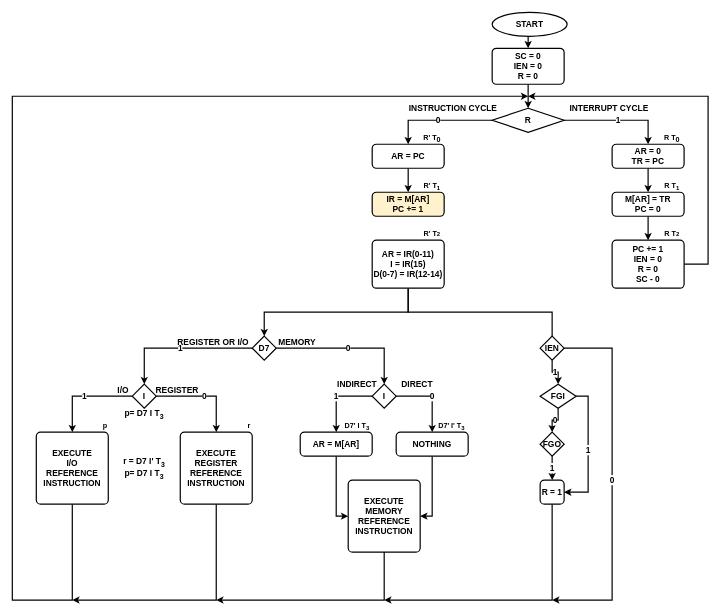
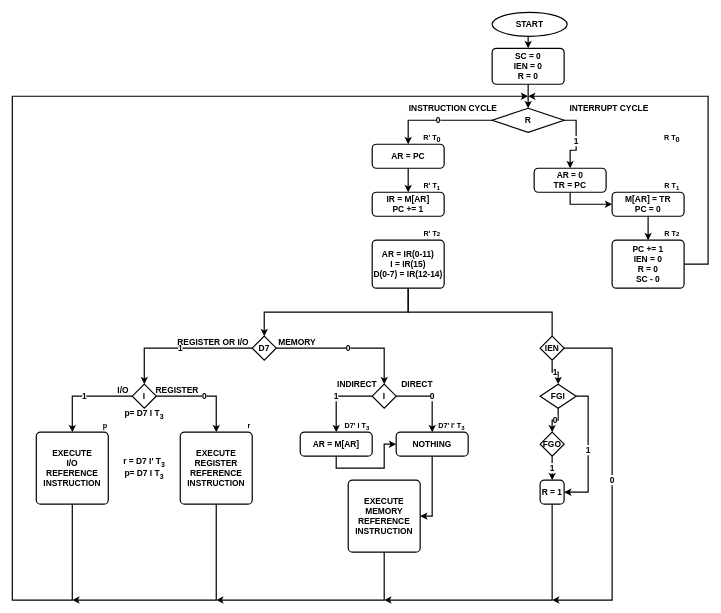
  <mxCell id="0" />
  <mxCell id="1" parent="0" />
  <mxCell id="2" style="edgeStyle=orthogonalEdgeStyle;rounded=0;orthogonalLoop=1;jettySize=auto;html=1;exitX=0.5;exitY=1;exitDx=0;exitDy=0;entryX=0.5;entryY=0;entryDx=0;entryDy=0;fontSize=12;strokeWidth=2;" parent="1" source="3" target="8" edge="1"><mxGeometry relative="1" as="geometry" /></mxCell>
  <mxCell id="3" value="&lt;b&gt;&lt;font style=&quot;font-size: 14px&quot;&gt;START&lt;/font&gt;&lt;/b&gt;" style="ellipse;whiteSpace=wrap;html=1;strokeWidth=2;" parent="1" vertex="1"><mxGeometry x="820" y="20" width="125" height="40" as="geometry" /></mxCell>
  <mxCell id="4" value="1" style="edgeStyle=orthogonalEdgeStyle;rounded=0;orthogonalLoop=1;jettySize=auto;html=1;exitX=1;exitY=0.5;exitDx=0;exitDy=0;exitPerimeter=0;fontSize=14;fontStyle=1;strokeWidth=2;" parent="1" source="6" target="10" edge="1"><mxGeometry relative="1" as="geometry" /></mxCell>
  <mxCell id="5" value="0" style="edgeStyle=orthogonalEdgeStyle;rounded=0;orthogonalLoop=1;jettySize=auto;html=1;exitX=0;exitY=0.5;exitDx=0;exitDy=0;exitPerimeter=0;fontSize=14;fontStyle=1;strokeWidth=2;" parent="1" source="6" target="20" edge="1"><mxGeometry relative="1" as="geometry" /></mxCell>
  <mxCell id="6" value="&lt;b&gt;&lt;font style=&quot;font-size: 14px&quot;&gt;R&lt;/font&gt;&lt;/b&gt;" style="strokeWidth=2;html=1;shape=mxgraph.flowchart.decision;whiteSpace=wrap;" parent="1" vertex="1"><mxGeometry x="820" y="180" width="120" height="40" as="geometry" /></mxCell>
  <mxCell id="7" style="edgeStyle=orthogonalEdgeStyle;rounded=0;orthogonalLoop=1;jettySize=auto;html=1;exitX=0.5;exitY=1;exitDx=0;exitDy=0;entryX=0.5;entryY=0;entryDx=0;entryDy=0;entryPerimeter=0;fontSize=12;strokeWidth=2;" parent="1" source="8" target="6" edge="1"><mxGeometry relative="1" as="geometry" /></mxCell>
  <mxCell id="8" value="&lt;font style=&quot;font-size: 14px&quot;&gt;&lt;b&gt;SC = 0&lt;br&gt;IEN = 0&lt;br&gt;R = 0&lt;/b&gt;&lt;/font&gt;" style="rounded=1;whiteSpace=wrap;html=1;absoluteArcSize=1;arcSize=14;strokeWidth=2;" parent="1" vertex="1"><mxGeometry x="820" y="80" width="120" height="60" as="geometry" /></mxCell>
  <mxCell id="9" style="edgeStyle=orthogonalEdgeStyle;rounded=0;orthogonalLoop=1;jettySize=auto;html=1;exitX=0.5;exitY=1;exitDx=0;exitDy=0;fontSize=12;strokeWidth=2;" parent="1" source="10" target="14" edge="1"><mxGeometry relative="1" as="geometry" /></mxCell>
- <mxCell id="10" value="&lt;font style=&quot;font-size: 14px&quot;&gt;&lt;b&gt;AR = 0&lt;br&gt;TR = PC&lt;/b&gt;&lt;/font&gt;" style="rounded=1;whiteSpace=wrap;html=1;absoluteArcSize=1;arcSize=14;strokeWidth=2;" parent="1" vertex="1"><mxGeometry x="1020" y="240" width="120" height="40" as="geometry" /></mxCell>
+ <mxCell id="10" value="&lt;font style=&quot;font-size: 14px&quot;&gt;&lt;b&gt;AR = 0&lt;br&gt;TR = PC&lt;/b&gt;&lt;/font&gt;" style="rounded=1;whiteSpace=wrap;html=1;absoluteArcSize=1;arcSize=14;strokeWidth=2;" parent="1" vertex="1"><mxGeometry x="890" y="280" width="120" height="40" as="geometry" /></mxCell>
  <mxCell id="11" value="INTERRUPT CYCLE" style="text;html=1;strokeColor=none;fillColor=none;align=center;verticalAlign=middle;whiteSpace=wrap;rounded=0;fontSize=14;fontStyle=1" parent="1" vertex="1"><mxGeometry x="930" y="170" width="170" height="20" as="geometry" /></mxCell>
  <mxCell id="12" value="&lt;span style=&quot;font-size: 12px&quot;&gt;R T&lt;sub style=&quot;font-size: 12px&quot;&gt;0&lt;/sub&gt;&lt;/span&gt;" style="text;html=1;strokeColor=none;fillColor=none;align=center;verticalAlign=middle;whiteSpace=wrap;rounded=0;fontSize=12;fontStyle=1" parent="1" vertex="1"><mxGeometry x="1100" y="220" width="40" height="20" as="geometry" /></mxCell>
  <mxCell id="13" style="edgeStyle=orthogonalEdgeStyle;rounded=0;orthogonalLoop=1;jettySize=auto;html=1;exitX=0.5;exitY=1;exitDx=0;exitDy=0;fontSize=12;strokeWidth=2;" parent="1" source="14" target="17" edge="1"><mxGeometry relative="1" as="geometry" /></mxCell>
  <mxCell id="14" value="&lt;b style=&quot;font-size: 14px&quot;&gt;&lt;span style=&quot;font-size: 14px&quot;&gt;M[AR] = TR&lt;/span&gt;&lt;font style=&quot;font-size: 14px&quot;&gt;&lt;br&gt;&lt;/font&gt;&lt;/b&gt;&lt;b style=&quot;font-size: 14px&quot;&gt;&lt;font style=&quot;font-size: 14px&quot;&gt;PC = 0&lt;/font&gt;&lt;/b&gt;" style="rounded=1;whiteSpace=wrap;html=1;absoluteArcSize=1;arcSize=14;strokeWidth=2;" parent="1" vertex="1"><mxGeometry x="1020" y="320" width="120" height="40" as="geometry" /></mxCell>
  <mxCell id="15" value="&lt;span style=&quot;font-size: 12px&quot;&gt;R T&lt;sub&gt;1&lt;/sub&gt;&lt;/span&gt;" style="text;html=1;strokeColor=none;fillColor=none;align=center;verticalAlign=middle;whiteSpace=wrap;rounded=0;fontSize=12;fontStyle=1" parent="1" vertex="1"><mxGeometry x="1100" y="300" width="40" height="20" as="geometry" /></mxCell>
  <mxCell id="16" style="edgeStyle=orthogonalEdgeStyle;rounded=0;orthogonalLoop=1;jettySize=auto;html=1;exitX=1;exitY=0.5;exitDx=0;exitDy=0;fontSize=14;strokeWidth=2;" parent="1" source="17" edge="1"><mxGeometry relative="1" as="geometry"><mxPoint x="880" y="160" as="targetPoint" /><Array as="points"><mxPoint x="1180" y="440" /><mxPoint x="1180" y="160" /></Array></mxGeometry></mxCell>
  <mxCell id="17" value="&lt;font style=&quot;font-size: 14px&quot;&gt;&lt;b&gt;PC += 1&lt;br&gt;IEN = 0&lt;br&gt;R = 0&lt;br&gt;SC - 0&lt;/b&gt;&lt;/font&gt;" style="rounded=1;whiteSpace=wrap;html=1;absoluteArcSize=1;arcSize=14;strokeWidth=2;" parent="1" vertex="1"><mxGeometry x="1020" y="400" width="120" height="80" as="geometry" /></mxCell>
  <mxCell id="18" value="&lt;span style=&quot;font-size: 12px&quot;&gt;R T&lt;/span&gt;&lt;span style=&quot;font-size: 10px&quot;&gt;2&lt;/span&gt;" style="text;html=1;strokeColor=none;fillColor=none;align=center;verticalAlign=middle;whiteSpace=wrap;rounded=0;fontSize=12;fontStyle=1" parent="1" vertex="1"><mxGeometry x="1100" y="380" width="40" height="20" as="geometry" /></mxCell>
  <mxCell id="19" style="edgeStyle=orthogonalEdgeStyle;rounded=0;orthogonalLoop=1;jettySize=auto;html=1;exitX=0.5;exitY=1;exitDx=0;exitDy=0;entryX=0.5;entryY=0;entryDx=0;entryDy=0;fontSize=14;strokeWidth=2;" parent="1" source="20" target="23" edge="1"><mxGeometry relative="1" as="geometry" /></mxCell>
  <mxCell id="20" value="&lt;span style=&quot;font-size: 14px&quot;&gt;&lt;b&gt;AR = PC&lt;/b&gt;&lt;/span&gt;" style="rounded=1;whiteSpace=wrap;html=1;absoluteArcSize=1;arcSize=14;strokeWidth=2;" parent="1" vertex="1"><mxGeometry x="620" y="240" width="120" height="40" as="geometry" /></mxCell>
  <mxCell id="21" value="INSTRUCTION CYCLE" style="text;html=1;strokeColor=none;fillColor=none;align=center;verticalAlign=middle;whiteSpace=wrap;rounded=0;fontSize=14;fontStyle=1" parent="1" vertex="1"><mxGeometry x="670" y="170" width="170" height="20" as="geometry" /></mxCell>
  <mxCell id="22" value="&lt;span style=&quot;font-size: 12px&quot;&gt;R' T&lt;sub style=&quot;font-size: 12px&quot;&gt;0&lt;/sub&gt;&lt;/span&gt;" style="text;html=1;strokeColor=none;fillColor=none;align=center;verticalAlign=middle;whiteSpace=wrap;rounded=0;fontSize=12;fontStyle=1" parent="1" vertex="1"><mxGeometry x="700" y="220" width="40" height="20" as="geometry" /></mxCell>
- <mxCell id="23" value="&lt;b style=&quot;font-size: 14px&quot;&gt;&lt;span style=&quot;font-size: 14px&quot;&gt;IR = M[AR]&lt;/span&gt;&lt;font style=&quot;font-size: 14px&quot;&gt;&lt;br&gt;&lt;/font&gt;&lt;/b&gt;&lt;b style=&quot;font-size: 14px&quot;&gt;&lt;font style=&quot;font-size: 14px&quot;&gt;PC += 1&lt;/font&gt;&lt;/b&gt;" style="rounded=1;whiteSpace=wrap;html=1;absoluteArcSize=1;arcSize=14;strokeWidth=2;fillColor=#fff2cc;" parent="1" vertex="1"><mxGeometry x="620" y="320" width="120" height="40" as="geometry" /></mxCell>
+ <mxCell id="23" value="&lt;b style=&quot;font-size: 14px&quot;&gt;&lt;span style=&quot;font-size: 14px&quot;&gt;IR = M[AR]&lt;/span&gt;&lt;font style=&quot;font-size: 14px&quot;&gt;&lt;br&gt;&lt;/font&gt;&lt;/b&gt;&lt;b style=&quot;font-size: 14px&quot;&gt;&lt;font style=&quot;font-size: 14px&quot;&gt;PC += 1&lt;/font&gt;&lt;/b&gt;" style="rounded=1;whiteSpace=wrap;html=1;absoluteArcSize=1;arcSize=14;strokeWidth=2;" parent="1" vertex="1"><mxGeometry x="620" y="320" width="120" height="40" as="geometry" /></mxCell>
  <mxCell id="24" value="&lt;span style=&quot;font-size: 12px&quot;&gt;R' T&lt;sub&gt;1&lt;/sub&gt;&lt;/span&gt;" style="text;html=1;strokeColor=none;fillColor=none;align=center;verticalAlign=middle;whiteSpace=wrap;rounded=0;fontSize=12;fontStyle=1" parent="1" vertex="1"><mxGeometry x="700" y="300" width="40" height="20" as="geometry" /></mxCell>
  <mxCell id="25" style="edgeStyle=orthogonalEdgeStyle;rounded=0;orthogonalLoop=1;jettySize=auto;html=1;exitX=0.5;exitY=1;exitDx=0;exitDy=0;entryX=0.5;entryY=0;entryDx=0;entryDy=0;entryPerimeter=0;fontSize=14;strokeWidth=2;" parent="1" source="27" target="31" edge="1"><mxGeometry relative="1" as="geometry" /></mxCell>
  <mxCell id="26" style="edgeStyle=orthogonalEdgeStyle;rounded=0;orthogonalLoop=1;jettySize=auto;html=1;exitX=0.5;exitY=1;exitDx=0;exitDy=0;entryX=0.5;entryY=0;entryDx=0;entryDy=0;entryPerimeter=0;fontSize=14;strokeWidth=2;endArrow=none;" parent="1" source="27" target="34" edge="1"><mxGeometry relative="1" as="geometry" /></mxCell>
  <mxCell id="27" value="&lt;font style=&quot;font-size: 14px&quot;&gt;&lt;b&gt;AR = IR(0-11)&lt;br&gt;I = IR(15)&lt;br&gt;D(0-7) = IR(12-14)&lt;/b&gt;&lt;/font&gt;" style="rounded=1;whiteSpace=wrap;html=1;absoluteArcSize=1;arcSize=14;strokeWidth=2;" parent="1" vertex="1"><mxGeometry x="620" y="400" width="120" height="80" as="geometry" /></mxCell>
  <mxCell id="28" value="&lt;span style=&quot;font-size: 12px&quot;&gt;R' T&lt;/span&gt;&lt;span style=&quot;font-size: 10px&quot;&gt;2&lt;/span&gt;" style="text;html=1;strokeColor=none;fillColor=none;align=center;verticalAlign=middle;whiteSpace=wrap;rounded=0;fontSize=12;fontStyle=1" parent="1" vertex="1"><mxGeometry x="700" y="380" width="40" height="20" as="geometry" /></mxCell>
  <mxCell id="29" value="0" style="edgeStyle=orthogonalEdgeStyle;rounded=0;orthogonalLoop=1;jettySize=auto;html=1;exitX=1;exitY=0.5;exitDx=0;exitDy=0;exitPerimeter=0;fontSize=14;fontStyle=1;strokeWidth=2;" parent="1" source="31" target="44" edge="1"><mxGeometry relative="1" as="geometry" /></mxCell>
  <mxCell id="30" value="1" style="edgeStyle=orthogonalEdgeStyle;rounded=0;orthogonalLoop=1;jettySize=auto;html=1;exitX=0;exitY=0.5;exitDx=0;exitDy=0;exitPerimeter=0;fontSize=14;fontStyle=1;strokeWidth=2;" parent="1" source="31" target="58" edge="1"><mxGeometry relative="1" as="geometry" /></mxCell>
  <mxCell id="31" value="&lt;b&gt;D7&lt;/b&gt;" style="strokeWidth=2;html=1;shape=mxgraph.flowchart.decision;whiteSpace=wrap;fontSize=14;" parent="1" vertex="1"><mxGeometry x="420" y="560" width="40" height="40" as="geometry" /></mxCell>
  <mxCell id="32" value="1" style="edgeStyle=orthogonalEdgeStyle;rounded=0;orthogonalLoop=1;jettySize=auto;html=1;exitX=0.5;exitY=1;exitDx=0;exitDy=0;exitPerimeter=0;entryX=0.5;entryY=0;entryDx=0;entryDy=0;entryPerimeter=0;fontSize=14;fontStyle=1;strokeWidth=2;" parent="1" source="34" target="37" edge="1"><mxGeometry relative="1" as="geometry" /></mxCell>
  <mxCell id="33" value="0" style="edgeStyle=orthogonalEdgeStyle;rounded=0;orthogonalLoop=1;jettySize=auto;html=1;exitX=1;exitY=0.5;exitDx=0;exitDy=0;exitPerimeter=0;fontSize=14;fontStyle=1;strokeWidth=2;" parent="1" source="34" edge="1"><mxGeometry relative="1" as="geometry"><mxPoint x="920" y="1000" as="targetPoint" /><Array as="points"><mxPoint x="1020" y="580" /><mxPoint x="1020" y="1000" /></Array></mxGeometry></mxCell>
  <mxCell id="34" value="&lt;b&gt;IEN&lt;/b&gt;" style="strokeWidth=2;html=1;shape=mxgraph.flowchart.decision;whiteSpace=wrap;fontSize=14;" parent="1" vertex="1"><mxGeometry x="900" y="560" width="40" height="40" as="geometry" /></mxCell>
  <mxCell id="35" value="0" style="edgeStyle=orthogonalEdgeStyle;rounded=0;orthogonalLoop=1;jettySize=auto;html=1;exitX=0.5;exitY=1;exitDx=0;exitDy=0;exitPerimeter=0;entryX=0.5;entryY=0;entryDx=0;entryDy=0;entryPerimeter=0;fontSize=14;fontStyle=1;strokeWidth=2;" parent="1" source="37" target="39" edge="1"><mxGeometry relative="1" as="geometry" /></mxCell>
  <mxCell id="36" value="1" style="edgeStyle=orthogonalEdgeStyle;rounded=0;orthogonalLoop=1;jettySize=auto;html=1;exitX=1;exitY=0.5;exitDx=0;exitDy=0;exitPerimeter=0;entryX=1;entryY=0.5;entryDx=0;entryDy=0;fontSize=14;fontStyle=1;strokeWidth=2;" parent="1" source="37" target="41" edge="1"><mxGeometry relative="1" as="geometry"><Array as="points"><mxPoint x="980" y="660" /><mxPoint x="980" y="820" /></Array></mxGeometry></mxCell>
  <mxCell id="37" value="&lt;b&gt;FGI&lt;/b&gt;" style="strokeWidth=2;html=1;shape=mxgraph.flowchart.decision;whiteSpace=wrap;fontSize=14;" parent="1" vertex="1"><mxGeometry x="900" y="640" width="60" height="40" as="geometry" /></mxCell>
  <mxCell id="38" value="1" style="edgeStyle=orthogonalEdgeStyle;rounded=0;orthogonalLoop=1;jettySize=auto;html=1;exitX=0.5;exitY=1;exitDx=0;exitDy=0;exitPerimeter=0;entryX=0.5;entryY=0;entryDx=0;entryDy=0;fontSize=14;fontStyle=1;strokeWidth=2;" parent="1" source="39" target="41" edge="1"><mxGeometry relative="1" as="geometry" /></mxCell>
  <mxCell id="39" value="&lt;b&gt;FGO&lt;/b&gt;" style="strokeWidth=2;html=1;shape=mxgraph.flowchart.decision;whiteSpace=wrap;fontSize=14;" parent="1" vertex="1"><mxGeometry x="900" y="720" width="40" height="40" as="geometry" /></mxCell>
  <mxCell id="40" style="edgeStyle=orthogonalEdgeStyle;rounded=0;orthogonalLoop=1;jettySize=auto;html=1;exitX=0.5;exitY=1;exitDx=0;exitDy=0;fontSize=14;strokeWidth=2;" parent="1" source="41" edge="1"><mxGeometry relative="1" as="geometry"><mxPoint x="640" y="1000" as="targetPoint" /><Array as="points"><mxPoint x="920" y="1000" /></Array></mxGeometry></mxCell>
  <mxCell id="41" value="&lt;span style=&quot;font-size: 14px&quot;&gt;&lt;b&gt;R = 1&lt;/b&gt;&lt;/span&gt;" style="rounded=1;whiteSpace=wrap;html=1;absoluteArcSize=1;arcSize=14;strokeWidth=2;" parent="1" vertex="1"><mxGeometry x="900" y="800" width="40" height="40" as="geometry" /></mxCell>
  <mxCell id="42" value="0" style="edgeStyle=orthogonalEdgeStyle;rounded=0;orthogonalLoop=1;jettySize=auto;html=1;exitX=1;exitY=0.5;exitDx=0;exitDy=0;exitPerimeter=0;entryX=0.5;entryY=0;entryDx=0;entryDy=0;fontSize=14;fontStyle=1;strokeWidth=2;" parent="1" source="44" target="47" edge="1"><mxGeometry relative="1" as="geometry" /></mxCell>
  <mxCell id="43" value="1" style="edgeStyle=orthogonalEdgeStyle;rounded=0;orthogonalLoop=1;jettySize=auto;html=1;exitX=0;exitY=0.5;exitDx=0;exitDy=0;exitPerimeter=0;fontSize=14;fontStyle=1;strokeWidth=2;" parent="1" source="44" target="49" edge="1"><mxGeometry relative="1" as="geometry" /></mxCell>
  <mxCell id="44" value="&lt;b&gt;I&lt;br&gt;&lt;/b&gt;" style="strokeWidth=2;html=1;shape=mxgraph.flowchart.decision;whiteSpace=wrap;fontSize=14;" parent="1" vertex="1"><mxGeometry x="620" y="640" width="40" height="40" as="geometry" /></mxCell>
  <mxCell id="45" value="MEMORY" style="text;html=1;strokeColor=none;fillColor=none;align=center;verticalAlign=middle;whiteSpace=wrap;rounded=0;fontSize=14;fontStyle=1" parent="1" vertex="1"><mxGeometry x="410" y="560" width="170" height="20" as="geometry" /></mxCell>
  <mxCell id="46" style="edgeStyle=orthogonalEdgeStyle;rounded=0;orthogonalLoop=1;jettySize=auto;html=1;exitX=0.5;exitY=1;exitDx=0;exitDy=0;entryX=1;entryY=0.5;entryDx=0;entryDy=0;fontSize=14;strokeWidth=2;" parent="1" source="47" target="55" edge="1"><mxGeometry relative="1" as="geometry" /></mxCell>
  <mxCell id="47" value="&lt;span style=&quot;font-size: 14px&quot;&gt;&lt;b&gt;NOTHING&lt;/b&gt;&lt;/span&gt;" style="rounded=1;whiteSpace=wrap;html=1;absoluteArcSize=1;arcSize=14;strokeWidth=2;" parent="1" vertex="1"><mxGeometry x="660" y="720" width="120" height="40" as="geometry" /></mxCell>
- <mxCell id="48" style="edgeStyle=orthogonalEdgeStyle;rounded=0;orthogonalLoop=1;jettySize=auto;html=1;exitX=0.5;exitY=1;exitDx=0;exitDy=0;entryX=0;entryY=0.5;entryDx=0;entryDy=0;fontSize=14;strokeWidth=2;" parent="1" source="49" target="55" edge="1"><mxGeometry relative="1" as="geometry" /></mxCell>
+ <mxCell id="48" style="edgeStyle=orthogonalEdgeStyle;rounded=0;orthogonalLoop=1;jettySize=auto;html=1;exitX=0.5;exitY=1;exitDx=0;exitDy=0;fontSize=14;strokeWidth=2;" parent="1" source="49" target="47" edge="1"><mxGeometry relative="1" as="geometry" /></mxCell>
  <mxCell id="49" value="&lt;span style=&quot;font-size: 14px&quot;&gt;&lt;b&gt;AR = M[AR]&lt;/b&gt;&lt;/span&gt;" style="rounded=1;whiteSpace=wrap;html=1;absoluteArcSize=1;arcSize=14;strokeWidth=2;" parent="1" vertex="1"><mxGeometry x="500" y="720" width="120" height="40" as="geometry" /></mxCell>
  <mxCell id="50" value="DIRECT" style="text;html=1;strokeColor=none;fillColor=none;align=center;verticalAlign=middle;whiteSpace=wrap;rounded=0;fontSize=14;fontStyle=1" parent="1" vertex="1"><mxGeometry x="610" y="630" width="170" height="20" as="geometry" /></mxCell>
  <mxCell id="51" value="INDIRECT" style="text;html=1;strokeColor=none;fillColor=none;align=center;verticalAlign=middle;whiteSpace=wrap;rounded=0;fontSize=14;fontStyle=1" parent="1" vertex="1"><mxGeometry x="510" y="630" width="170" height="20" as="geometry" /></mxCell>
  <mxCell id="52" value="D7' I' T&lt;sub&gt;3&lt;/sub&gt;" style="text;html=1;strokeColor=none;fillColor=none;align=center;verticalAlign=middle;whiteSpace=wrap;rounded=0;fontSize=12;fontStyle=1" parent="1" vertex="1"><mxGeometry x="725" y="700" width="55" height="20" as="geometry" /></mxCell>
  <mxCell id="53" value="D7' I T&lt;sub&gt;3&lt;/sub&gt;" style="text;html=1;strokeColor=none;fillColor=none;align=center;verticalAlign=middle;whiteSpace=wrap;rounded=0;fontSize=12;fontStyle=1" parent="1" vertex="1"><mxGeometry x="570" y="700" width="50" height="20" as="geometry" /></mxCell>
  <mxCell id="54" style="edgeStyle=orthogonalEdgeStyle;rounded=0;orthogonalLoop=1;jettySize=auto;html=1;exitX=0.5;exitY=1;exitDx=0;exitDy=0;fontSize=14;strokeWidth=2;" parent="1" source="55" edge="1"><mxGeometry relative="1" as="geometry"><mxPoint x="360" y="1000" as="targetPoint" /><Array as="points"><mxPoint x="640" y="1000" /></Array></mxGeometry></mxCell>
  <mxCell id="55" value="&lt;span style=&quot;font-size: 14px&quot;&gt;&lt;b&gt;EXECUTE&lt;br&gt;MEMORY&lt;br&gt;REFERENCE&lt;br&gt;INSTRUCTION&lt;br&gt;&lt;/b&gt;&lt;/span&gt;" style="rounded=1;whiteSpace=wrap;html=1;absoluteArcSize=1;arcSize=14;strokeWidth=2;" parent="1" vertex="1"><mxGeometry x="580" y="800" width="120" height="120" as="geometry" /></mxCell>
  <mxCell id="56" value="&lt;b&gt;0&lt;/b&gt;" style="edgeStyle=orthogonalEdgeStyle;rounded=0;orthogonalLoop=1;jettySize=auto;html=1;exitX=1;exitY=0.5;exitDx=0;exitDy=0;exitPerimeter=0;fontSize=14;strokeWidth=2;" parent="1" source="58" target="61" edge="1"><mxGeometry relative="1" as="geometry" /></mxCell>
  <mxCell id="57" value="1" style="edgeStyle=orthogonalEdgeStyle;rounded=0;orthogonalLoop=1;jettySize=auto;html=1;exitX=0;exitY=0.5;exitDx=0;exitDy=0;exitPerimeter=0;entryX=0.5;entryY=0;entryDx=0;entryDy=0;fontSize=14;fontStyle=1;strokeWidth=2;" parent="1" source="58" target="64" edge="1"><mxGeometry relative="1" as="geometry" /></mxCell>
  <mxCell id="58" value="&lt;b&gt;I&lt;br&gt;&lt;/b&gt;" style="strokeWidth=2;html=1;shape=mxgraph.flowchart.decision;whiteSpace=wrap;fontSize=14;" parent="1" vertex="1"><mxGeometry x="220" y="640" width="40" height="40" as="geometry" /></mxCell>
  <mxCell id="59" value="REGISTER OR I/O" style="text;html=1;strokeColor=none;fillColor=none;align=center;verticalAlign=middle;whiteSpace=wrap;rounded=0;fontSize=14;fontStyle=1" parent="1" vertex="1"><mxGeometry x="270" y="560" width="170" height="20" as="geometry" /></mxCell>
  <mxCell id="60" style="edgeStyle=orthogonalEdgeStyle;rounded=0;orthogonalLoop=1;jettySize=auto;html=1;exitX=0.5;exitY=1;exitDx=0;exitDy=0;fontSize=14;strokeWidth=2;" parent="1" source="61" edge="1"><mxGeometry relative="1" as="geometry"><mxPoint x="120" y="1000" as="targetPoint" /><Array as="points"><mxPoint x="360" y="1000" /></Array></mxGeometry></mxCell>
  <mxCell id="61" value="&lt;span style=&quot;font-size: 14px&quot;&gt;&lt;b&gt;EXECUTE&lt;br&gt;REGISTER&lt;br&gt;REFERENCE&lt;br&gt;INSTRUCTION&lt;br&gt;&lt;/b&gt;&lt;/span&gt;" style="rounded=1;whiteSpace=wrap;html=1;absoluteArcSize=1;arcSize=14;strokeWidth=2;" parent="1" vertex="1"><mxGeometry x="300" y="720" width="120" height="120" as="geometry" /></mxCell>
  <mxCell id="62" value="REGISTER" style="text;html=1;strokeColor=none;fillColor=none;align=center;verticalAlign=middle;whiteSpace=wrap;rounded=0;fontSize=14;fontStyle=1" parent="1" vertex="1"><mxGeometry x="210" y="640" width="170" height="20" as="geometry" /></mxCell>
  <mxCell id="63" style="edgeStyle=orthogonalEdgeStyle;rounded=0;orthogonalLoop=1;jettySize=auto;html=1;exitX=0.5;exitY=1;exitDx=0;exitDy=0;fontSize=14;strokeWidth=2;" parent="1" source="64" edge="1"><mxGeometry relative="1" as="geometry"><mxPoint x="880" y="160" as="targetPoint" /><Array as="points"><mxPoint x="120" y="1000" /><mxPoint x="20" y="1000" /><mxPoint x="20" y="160" /></Array></mxGeometry></mxCell>
  <mxCell id="64" value="&lt;span style=&quot;font-size: 14px&quot;&gt;&lt;b&gt;EXECUTE&lt;br&gt;I/O&lt;br&gt;REFERENCE&lt;br&gt;INSTRUCTION&lt;br&gt;&lt;/b&gt;&lt;/span&gt;" style="rounded=1;whiteSpace=wrap;html=1;absoluteArcSize=1;arcSize=14;strokeWidth=2;" parent="1" vertex="1"><mxGeometry x="60" y="720" width="120" height="120" as="geometry" /></mxCell>
  <mxCell id="65" value="I/O" style="text;html=1;strokeColor=none;fillColor=none;align=center;verticalAlign=middle;whiteSpace=wrap;rounded=0;fontSize=14;fontStyle=1" parent="1" vertex="1"><mxGeometry x="120" y="640" width="170" height="20" as="geometry" /></mxCell>
  <mxCell id="66" value="r" style="text;html=1;strokeColor=none;fillColor=none;align=center;verticalAlign=middle;whiteSpace=wrap;rounded=0;fontSize=12;fontStyle=1" parent="1" vertex="1"><mxGeometry x="390" y="700" width="50" height="20" as="geometry" /></mxCell>
  <mxCell id="67" value="p" style="text;html=1;strokeColor=none;fillColor=none;align=center;verticalAlign=middle;whiteSpace=wrap;rounded=0;fontSize=12;fontStyle=1" parent="1" vertex="1"><mxGeometry x="150" y="700" width="50" height="20" as="geometry" /></mxCell>
  <mxCell id="68" value="&lt;b&gt;&lt;font style=&quot;font-size: 14px&quot;&gt;r = D7 I' T&lt;sub&gt;3&lt;/sub&gt;&lt;/font&gt;&lt;/b&gt;" style="text;html=1;strokeColor=none;fillColor=none;align=center;verticalAlign=middle;whiteSpace=wrap;rounded=0;" vertex="1" parent="1"><mxGeometry x="180" y="760" width="120" height="20" as="geometry" /></mxCell>
  <mxCell id="69" value="&lt;b&gt;&lt;font style=&quot;font-size: 14px&quot;&gt;p= D7 I T&lt;sub&gt;3&lt;/sub&gt;&lt;/font&gt;&lt;/b&gt;" style="text;html=1;strokeColor=none;fillColor=none;align=center;verticalAlign=middle;whiteSpace=wrap;rounded=0;" vertex="1" parent="1"><mxGeometry x="180" y="780" width="120" height="20" as="geometry" /></mxCell>
  <mxCell id="70" value="&lt;b&gt;&lt;font style=&quot;font-size: 14px&quot;&gt;p= D7 I T&lt;sub&gt;3&lt;/sub&gt;&lt;/font&gt;&lt;/b&gt;" style="text;html=1;strokeColor=none;fillColor=none;align=center;verticalAlign=middle;whiteSpace=wrap;rounded=0;" vertex="1" parent="1"><mxGeometry x="200" y="680" width="80" height="20" as="geometry" /></mxCell>
